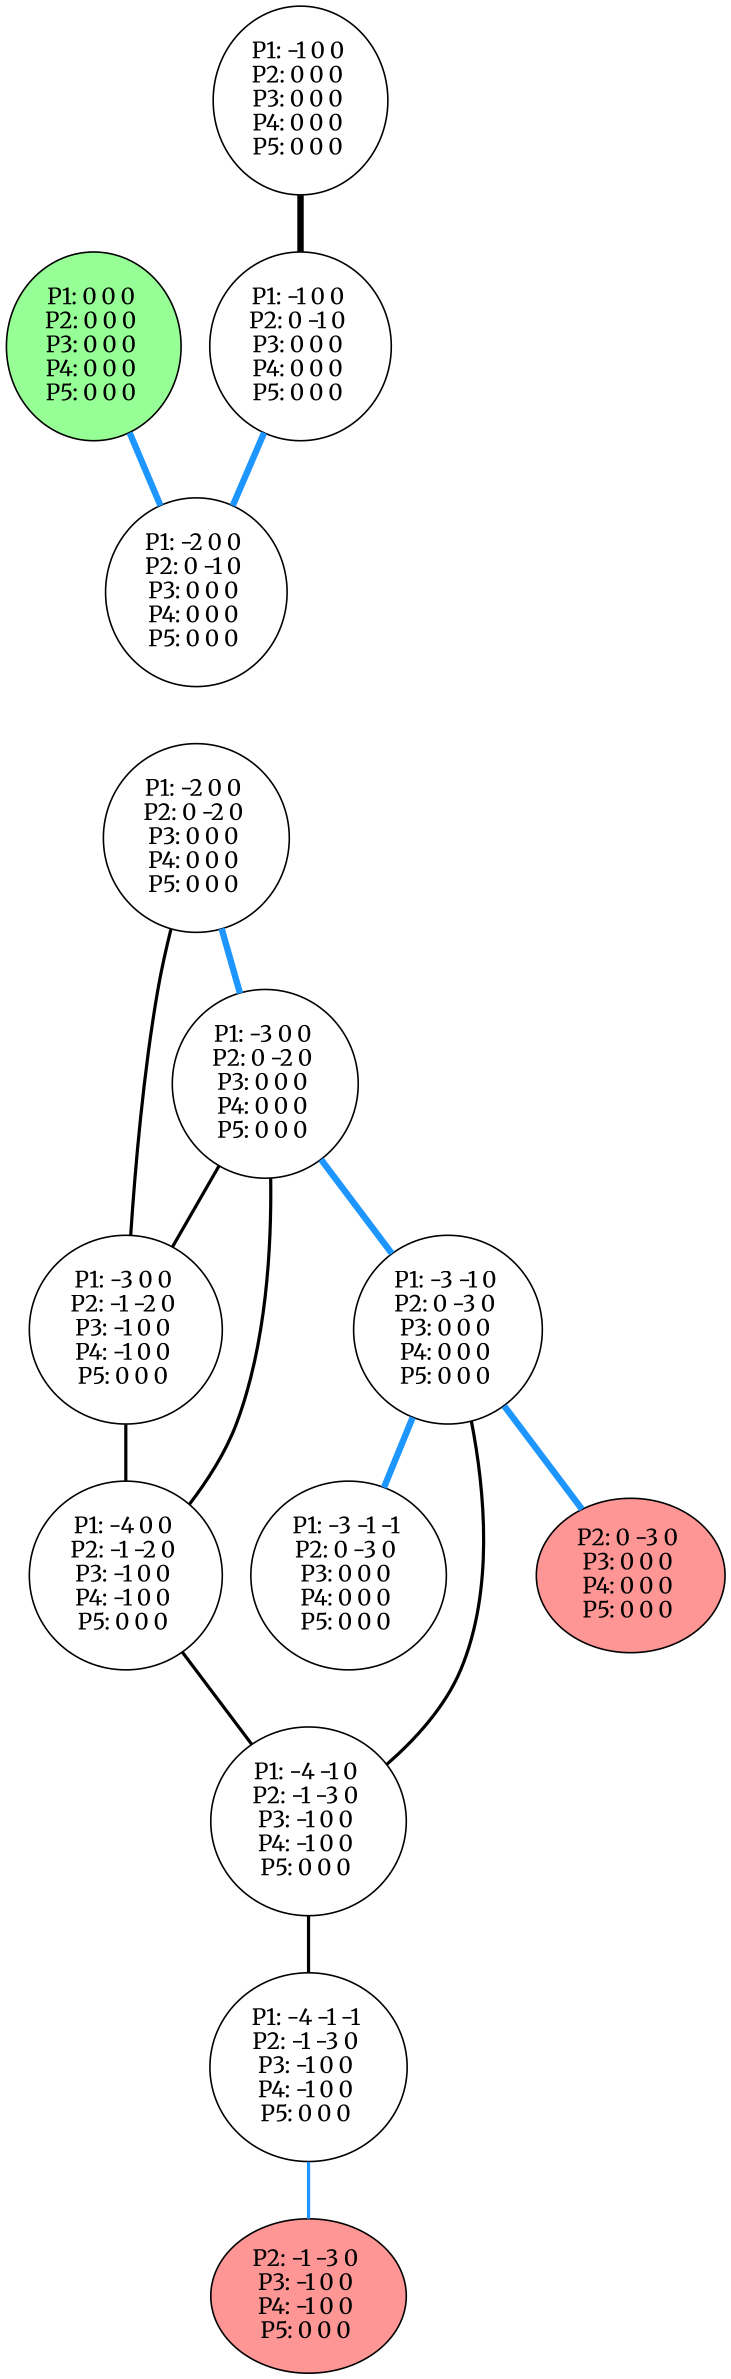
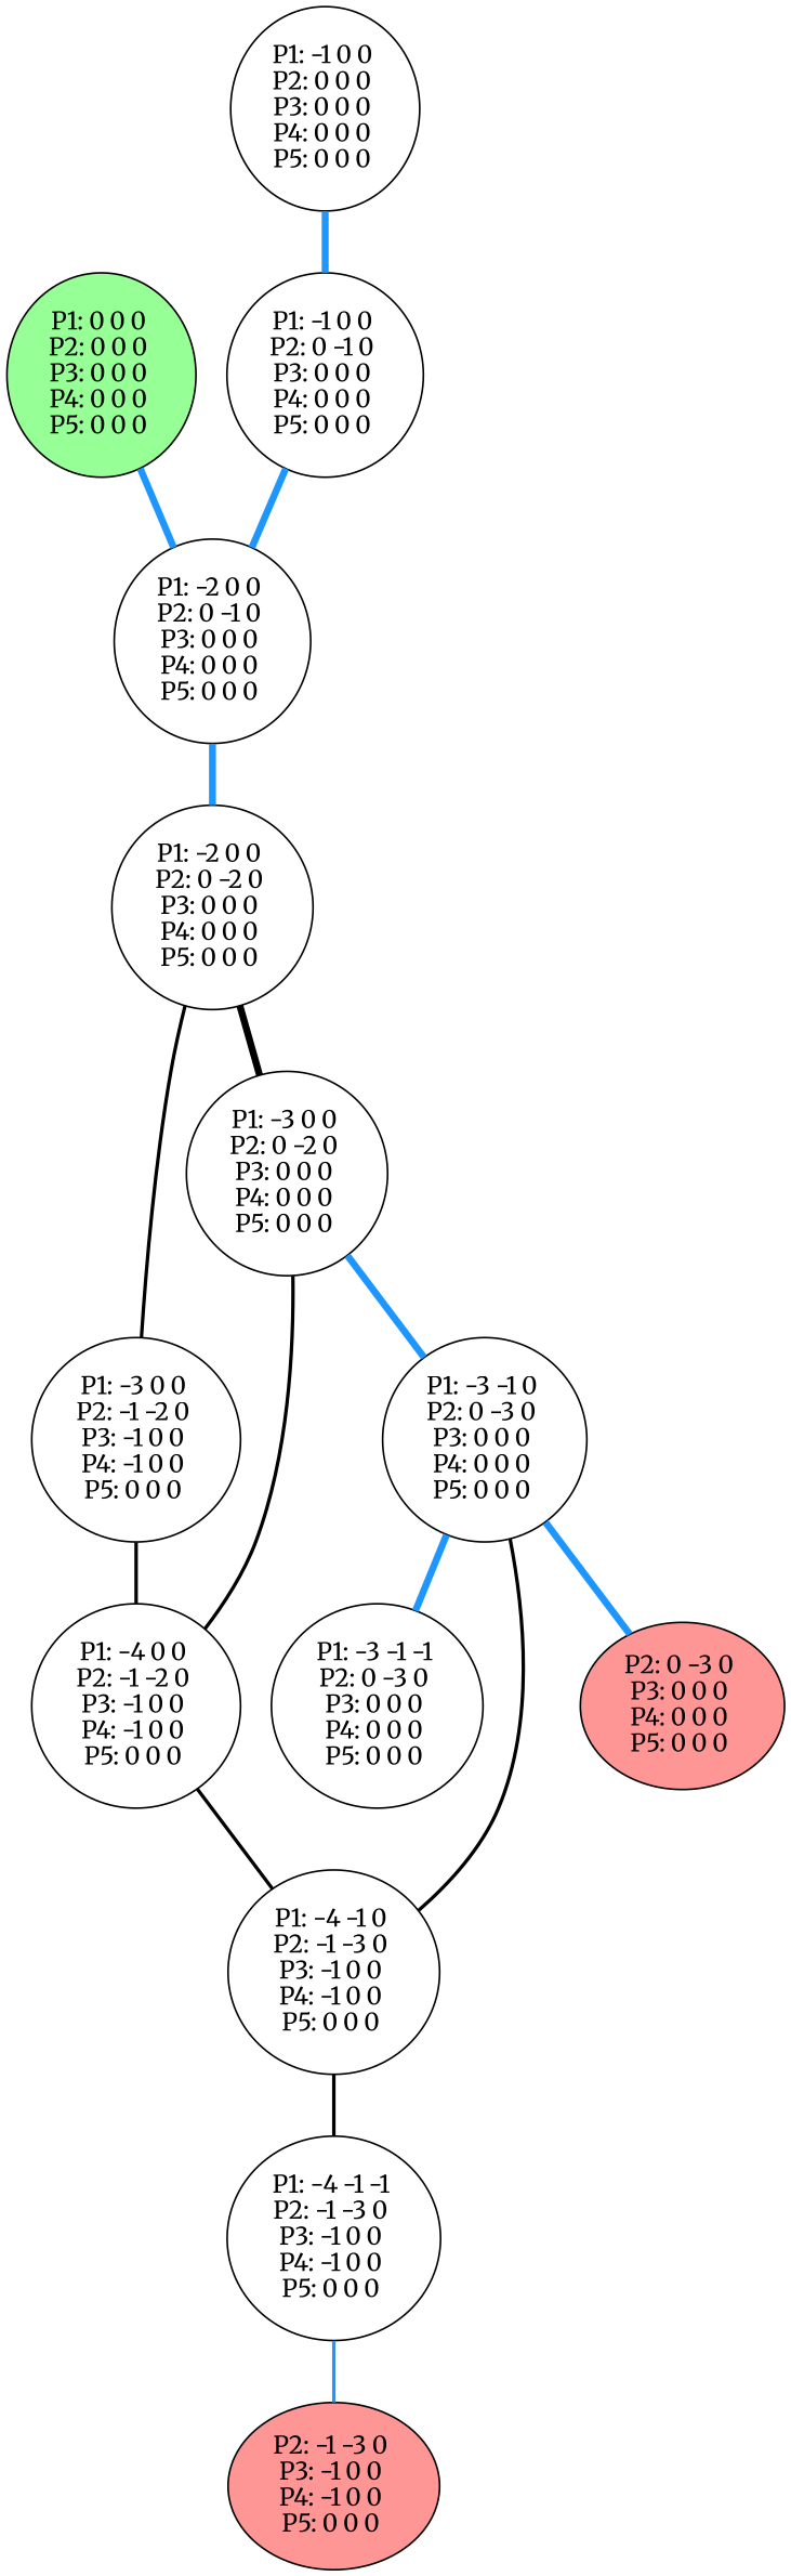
  graph {
    color=black
    fontname=Merriweather
    node [fontname=Merriweather]
    edge [color="#1E96FF" fontname=Merriweather style=bold]
    n1 [fillcolor="#96FF96" label="P1: 0 0 0 \nP2: 0 0 0 \nP3: 0 0 0 \nP4: 0 0 0 \nP5: 0 0 0 \n" style=filled]
    n2 [label="P1: -2 0 0 \nP2: 0 -1 0 \nP3: 0 0 0 \nP4: 0 0 0 \nP5: 0 0 0 \n"]
    n3 [label="P1: -1 0 0 \nP2: 0 0 0 \nP3: 0 0 0 \nP4: 0 0 0 \nP5: 0 0 0 \n"]
    n4 [label="P1: -1 0 0 \nP2: 0 -1 0 \nP3: 0 0 0 \nP4: 0 0 0 \nP5: 0 0 0 \n"]
    n5 [label="P1: -2 0 0 \nP2: 0 -2 0 \nP3: 0 0 0 \nP4: 0 0 0 \nP5: 0 0 0 \n"]
    n6 [label="P1: -3 0 0 \nP2: 0 -2 0 \nP3: 0 0 0 \nP4: 0 0 0 \nP5: 0 0 0 \n"]
    n7 [label="P1: -3 0 0 \nP2: -1 -2 0 \nP3: -1 0 0 \nP4: -1 0 0 \nP5: 0 0 0 \n"]
    n8 [label="P1: -3 -1 0 \nP2: 0 -3 0 \nP3: 0 0 0 \nP4: 0 0 0 \nP5: 0 0 0 \n"]
    n9 [label="P1: -4 0 0 \nP2: -1 -2 0 \nP3: -1 0 0 \nP4: -1 0 0 \nP5: 0 0 0 \n"]
    n10 [label="P1: -3 -1 -1 \nP2: 0 -3 0 \nP3: 0 0 0 \nP4: 0 0 0 \nP5: 0 0 0 \n"]
    n11 [label="P1: -4 -1 0 \nP2: -1 -3 0 \nP3: -1 0 0 \nP4: -1 0 0 \nP5: 0 0 0 \n"]
    n12 [fillcolor="#FF9696" label="P2: 0 -3 0 \nP3: 0 0 0 \nP4: 0 0 0 \nP5: 0 0 0 \n" style=filled]
    n13 [label="P1: -4 -1 -1 \nP2: -1 -3 0 \nP3: -1 0 0 \nP4: -1 0 0 \nP5: 0 0 0 \n"]
    n14 [fillcolor="#FF9696" label="P2: -1 -3 0 \nP3: -1 0 0 \nP4: -1 0 0 \nP5: 0 0 0 \n" style=filled]
    n1 -- n2 [penwidth=4.0]
-   n3 -- n4 [color=black penwidth=4.0]
+   n2 -- n5 [penwidth=4.0]
+   n3 -- n4 [penwidth=4.0]
    n4 -- n2 [penwidth=4.0]
-   n5 -- n6 [penwidth=4.0]
+   n5 -- n6 [color=black penwidth=4.0]
    n5 -- n7 [color=black]
-   n6 -- n7 [color=black]
    n6 -- n8 [penwidth=4.0]
    n6 -- n9 [color=black]
    n7 -- n9 [color=black]
    n8 -- n10 [penwidth=4.0]
    n8 -- n11 [color=black]
    n8 -- n12 [penwidth=4.0]
    n9 -- n11 [color=black]
    n11 -- n13 [color=black]
    n13 -- n14
  }
